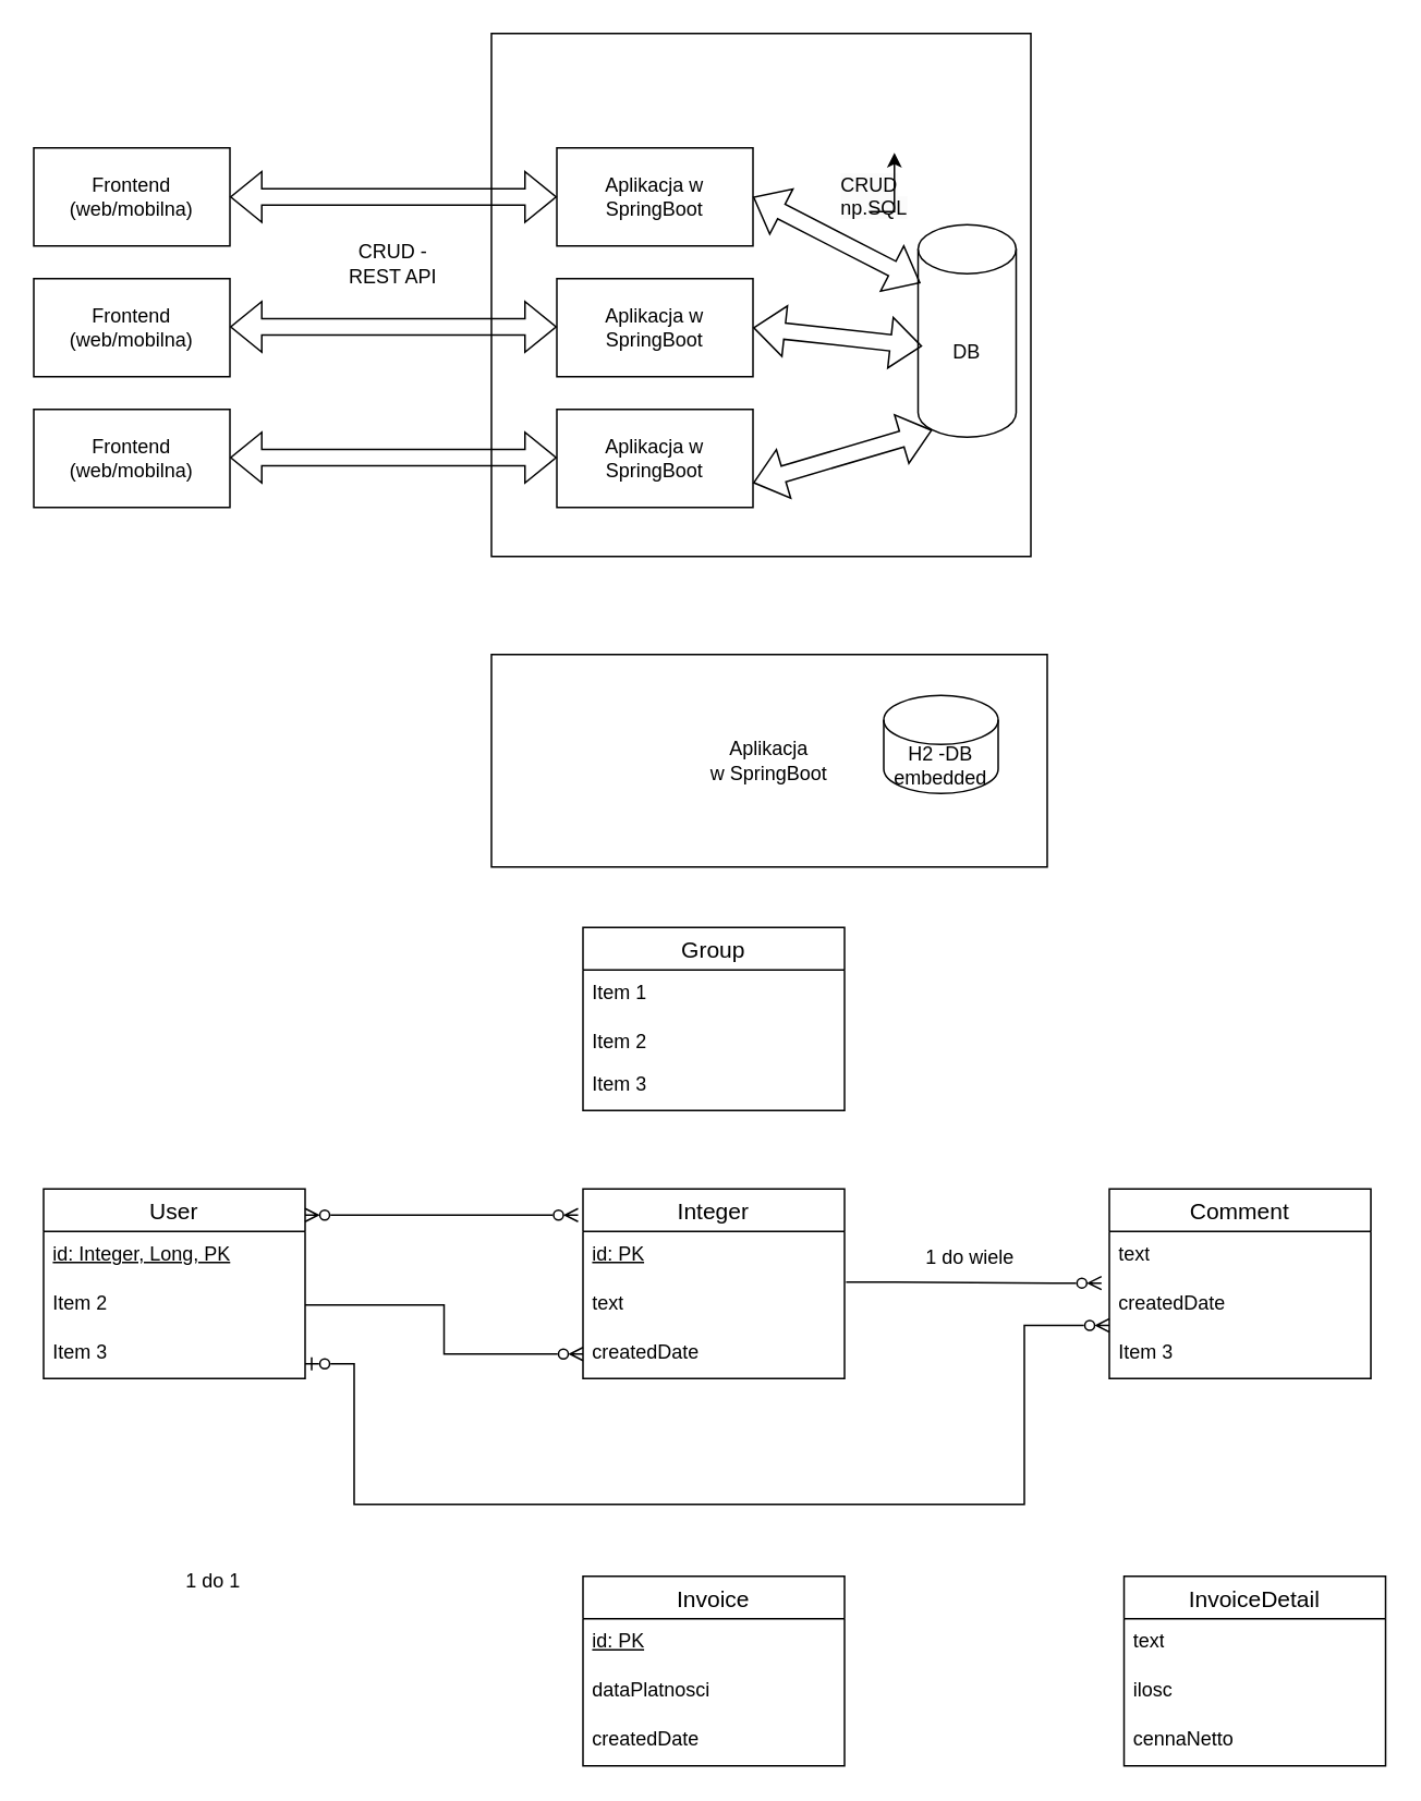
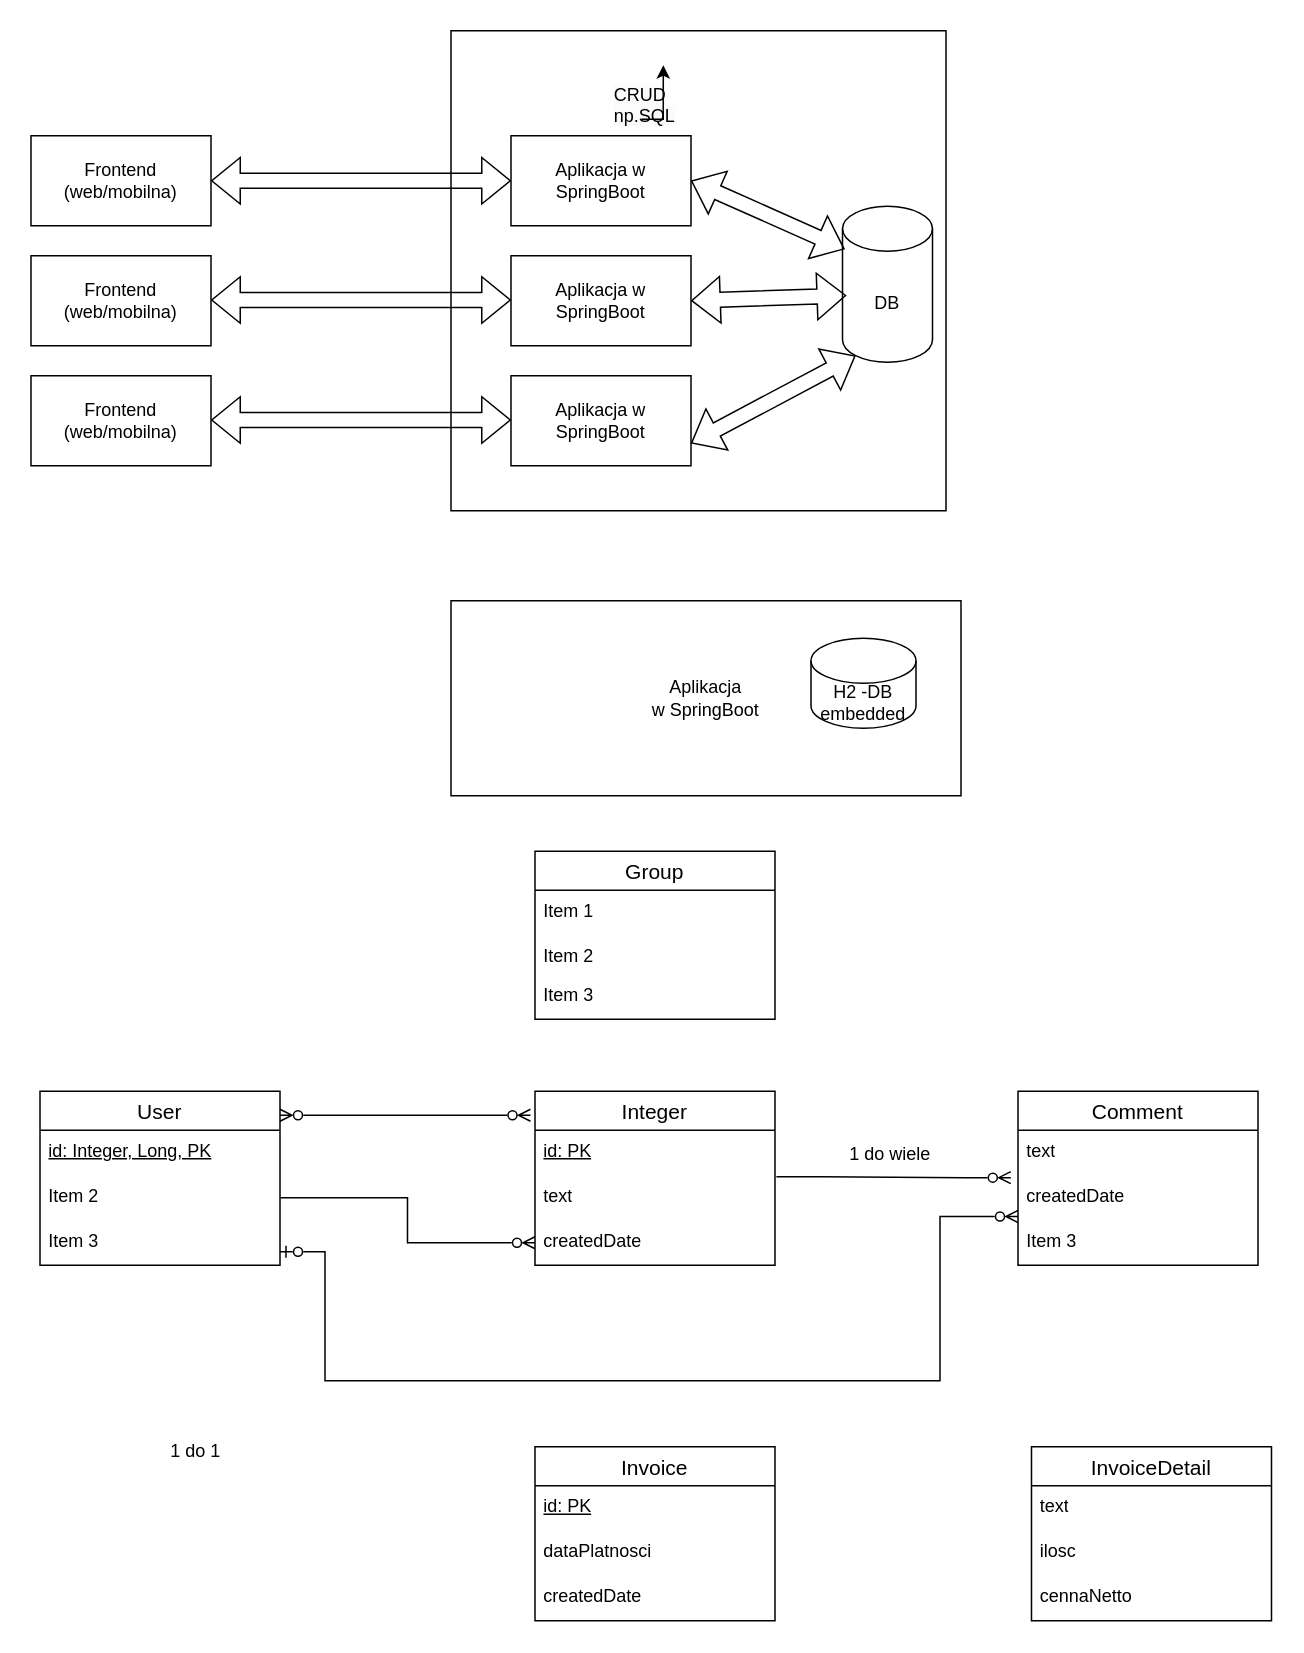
  <mxCell id="0" />
  <mxCell id="1" parent="0" />
  <mxCell id="2" value="" style="rounded=0;whiteSpace=wrap;html=1;" parent="1" vertex="1"><mxGeometry x="300" y="20" width="330" height="320" as="geometry" /></mxCell>
  <mxCell id="3" value="Frontend&lt;br&gt;(web/mobilna)" style="rounded=0;whiteSpace=wrap;html=1;" parent="1" vertex="1"><mxGeometry x="20" y="90" width="120" height="60" as="geometry" /></mxCell>
  <mxCell id="4" value="Aplikacja w SpringBoot" style="rounded=0;whiteSpace=wrap;html=1;" parent="1" vertex="1"><mxGeometry x="340" y="90" width="120" height="60" as="geometry" /></mxCell>
- <mxCell id="5" value="DB" style="shape=cylinder3;whiteSpace=wrap;html=1;boundedLbl=1;backgroundOutline=1;size=15;" parent="1" vertex="1"><mxGeometry x="561" y="137" width="60" height="130" as="geometry" /></mxCell>
+ <mxCell id="5" value="DB" style="shape=cylinder3;whiteSpace=wrap;html=1;boundedLbl=1;backgroundOutline=1;size=15;" parent="1" vertex="1"><mxGeometry x="561" y="137" width="60" height="104" as="geometry" /></mxCell>
  <mxCell id="6" value="" style="shape=flexArrow;endArrow=classic;startArrow=classic;html=1;rounded=0;exitX=1;exitY=0.5;exitDx=0;exitDy=0;entryX=0;entryY=0.5;entryDx=0;entryDy=0;" parent="1" source="3" target="4" edge="1"><mxGeometry width="100" height="100" relative="1" as="geometry"><mxPoint x="320" y="340" as="sourcePoint" /><mxPoint x="420" y="240" as="targetPoint" /></mxGeometry></mxCell>
  <mxCell id="7" value="" style="shape=flexArrow;endArrow=classic;startArrow=classic;html=1;rounded=0;entryX=0.025;entryY=0.275;entryDx=0;entryDy=0;entryPerimeter=0;exitX=1;exitY=0.5;exitDx=0;exitDy=0;" parent="1" source="4" target="5" edge="1"><mxGeometry width="100" height="100" relative="1" as="geometry"><mxPoint x="390" y="340" as="sourcePoint" /><mxPoint x="490" y="240" as="targetPoint" /></mxGeometry></mxCell>
  <mxCell id="8" value="CRUD" style="text;html=1;strokeColor=none;fillColor=none;align=center;verticalAlign=middle;whiteSpace=wrap;rounded=0;" parent="1" vertex="1"><mxGeometry x="20" y="160" width="60" height="30" as="geometry" /></mxCell>
- <mxCell id="9" value="&lt;span style=&quot;color: rgb(0, 0, 0); font-family: Helvetica; font-size: 12px; font-style: normal; font-variant-ligatures: normal; font-variant-caps: normal; font-weight: 400; letter-spacing: normal; orphans: 2; text-align: center; text-indent: 0px; text-transform: none; widows: 2; word-spacing: 0px; -webkit-text-stroke-width: 0px; background-color: rgb(251, 251, 251); text-decoration-thickness: initial; text-decoration-style: initial; text-decoration-color: initial; float: none; display: inline !important;&quot;&gt;CRUD&lt;br&gt;np.SQL&lt;br&gt;&lt;/span&gt;" style="text;whiteSpace=wrap;html=1;" parent="1" vertex="1"><mxGeometry x="512" y="99" width="40" height="30" as="geometry" /></mxCell>
+ <mxCell id="9" value="&lt;span style=&quot;color: rgb(0, 0, 0); font-family: Helvetica; font-size: 12px; font-style: normal; font-variant-ligatures: normal; font-variant-caps: normal; font-weight: 400; letter-spacing: normal; orphans: 2; text-align: center; text-indent: 0px; text-transform: none; widows: 2; word-spacing: 0px; -webkit-text-stroke-width: 0px; background-color: rgb(251, 251, 251); text-decoration-thickness: initial; text-decoration-style: initial; text-decoration-color: initial; float: none; display: inline !important;&quot;&gt;CRUD&lt;br&gt;np.SQL&lt;br&gt;&lt;/span&gt;" style="text;whiteSpace=wrap;html=1;" parent="1" vertex="1"><mxGeometry x="407" y="49" width="40" height="30" as="geometry" /></mxCell>
  <mxCell id="10" value="" style="group" parent="1" vertex="1" connectable="0"><mxGeometry x="300" y="400" width="340" height="130" as="geometry" /></mxCell>
  <mxCell id="11" value="Aplikacja &lt;br&gt;w SpringBoot" style="rounded=0;whiteSpace=wrap;html=1;" parent="10" vertex="1"><mxGeometry width="340" height="130" as="geometry" /></mxCell>
  <mxCell id="12" value="H2 -DB&lt;br&gt;embedded" style="shape=cylinder3;whiteSpace=wrap;html=1;boundedLbl=1;backgroundOutline=1;size=15;" parent="10" vertex="1"><mxGeometry x="240" y="25" width="70" height="60" as="geometry" /></mxCell>
  <mxCell id="13" value="Aplikacja w SpringBoot" style="rounded=0;whiteSpace=wrap;html=1;" parent="1" vertex="1"><mxGeometry x="340" y="170" width="120" height="60" as="geometry" /></mxCell>
  <mxCell id="14" value="Aplikacja w SpringBoot" style="rounded=0;whiteSpace=wrap;html=1;" parent="1" vertex="1"><mxGeometry x="340" y="250" width="120" height="60" as="geometry" /></mxCell>
  <mxCell id="15" value="" style="shape=flexArrow;endArrow=classic;startArrow=classic;html=1;rounded=0;exitX=1;exitY=0.5;exitDx=0;exitDy=0;entryX=0;entryY=0.5;entryDx=0;entryDy=0;" parent="1" edge="1"><mxGeometry width="100" height="100" relative="1" as="geometry"><mxPoint x="140" y="199.5" as="sourcePoint" /><mxPoint x="340" y="199.5" as="targetPoint" /></mxGeometry></mxCell>
  <mxCell id="16" value="" style="shape=flexArrow;endArrow=classic;startArrow=classic;html=1;rounded=0;exitX=1;exitY=0.5;exitDx=0;exitDy=0;entryX=0;entryY=0.5;entryDx=0;entryDy=0;" parent="1" edge="1"><mxGeometry width="100" height="100" relative="1" as="geometry"><mxPoint x="140" y="279.5" as="sourcePoint" /><mxPoint x="340" y="279.5" as="targetPoint" /></mxGeometry></mxCell>
  <mxCell id="17" value="Frontend&lt;br&gt;(web/mobilna)" style="rounded=0;whiteSpace=wrap;html=1;" parent="1" vertex="1"><mxGeometry x="20" y="170" width="120" height="60" as="geometry" /></mxCell>
  <mxCell id="18" value="Frontend&lt;br&gt;(web/mobilna)" style="rounded=0;whiteSpace=wrap;html=1;" parent="1" vertex="1"><mxGeometry x="20" y="250" width="120" height="60" as="geometry" /></mxCell>
  <mxCell id="19" value="" style="shape=flexArrow;endArrow=classic;startArrow=classic;html=1;rounded=0;entryX=0.042;entryY=0.572;entryDx=0;entryDy=0;entryPerimeter=0;exitX=1;exitY=0.5;exitDx=0;exitDy=0;" parent="1" source="13" edge="1" target="5"><mxGeometry width="100" height="100" relative="1" as="geometry"><mxPoint x="470" y="130" as="sourcePoint" /><mxPoint x="570" y="130" as="targetPoint" /></mxGeometry></mxCell>
  <mxCell id="20" value="" style="shape=flexArrow;endArrow=classic;startArrow=classic;html=1;rounded=0;exitX=1;exitY=0.75;exitDx=0;exitDy=0;entryX=0.145;entryY=1;entryDx=0;entryDy=-4.35;entryPerimeter=0;" parent="1" source="14" target="5" edge="1"><mxGeometry width="100" height="100" relative="1" as="geometry"><mxPoint x="480" y="140" as="sourcePoint" /><mxPoint x="567" y="229" as="targetPoint" /></mxGeometry></mxCell>
  <mxCell id="21" value="Integer" style="swimlane;fontStyle=0;childLayout=stackLayout;horizontal=1;startSize=26;horizontalStack=0;resizeParent=1;resizeParentMax=0;resizeLast=0;collapsible=1;marginBottom=0;align=center;fontSize=14;" parent="1" vertex="1"><mxGeometry x="356" y="727" width="160" height="116" as="geometry" /></mxCell>
  <mxCell id="22" value="&lt;u&gt;id: PK&lt;/u&gt;" style="text;strokeColor=none;fillColor=none;spacingLeft=4;spacingRight=4;overflow=hidden;rotatable=0;points=[[0,0.5],[1,0.5]];portConstraint=eastwest;fontSize=12;whiteSpace=wrap;html=1;" parent="21" vertex="1"><mxGeometry y="26" width="160" height="30" as="geometry" /></mxCell>
  <mxCell id="23" value="text" style="text;strokeColor=none;fillColor=none;spacingLeft=4;spacingRight=4;overflow=hidden;rotatable=0;points=[[0,0.5],[1,0.5]];portConstraint=eastwest;fontSize=12;whiteSpace=wrap;html=1;" parent="21" vertex="1"><mxGeometry y="56" width="160" height="30" as="geometry" /></mxCell>
  <mxCell id="24" value="createdDate" style="text;strokeColor=none;fillColor=none;spacingLeft=4;spacingRight=4;overflow=hidden;rotatable=0;points=[[0,0.5],[1,0.5]];portConstraint=eastwest;fontSize=12;whiteSpace=wrap;html=1;" parent="21" vertex="1"><mxGeometry y="86" width="160" height="30" as="geometry" /></mxCell>
  <mxCell id="25" value="Comment" style="swimlane;fontStyle=0;childLayout=stackLayout;horizontal=1;startSize=26;horizontalStack=0;resizeParent=1;resizeParentMax=0;resizeLast=0;collapsible=1;marginBottom=0;align=center;fontSize=14;" parent="1" vertex="1"><mxGeometry x="678" y="727" width="160" height="116" as="geometry" /></mxCell>
  <mxCell id="26" value="text" style="text;strokeColor=none;fillColor=none;spacingLeft=4;spacingRight=4;overflow=hidden;rotatable=0;points=[[0,0.5],[1,0.5]];portConstraint=eastwest;fontSize=12;whiteSpace=wrap;html=1;" parent="25" vertex="1"><mxGeometry y="26" width="160" height="30" as="geometry" /></mxCell>
  <mxCell id="27" value="createdDate" style="text;strokeColor=none;fillColor=none;spacingLeft=4;spacingRight=4;overflow=hidden;rotatable=0;points=[[0,0.5],[1,0.5]];portConstraint=eastwest;fontSize=12;whiteSpace=wrap;html=1;" parent="25" vertex="1"><mxGeometry y="56" width="160" height="30" as="geometry" /></mxCell>
  <mxCell id="28" value="Item 3" style="text;strokeColor=none;fillColor=none;spacingLeft=4;spacingRight=4;overflow=hidden;rotatable=0;points=[[0,0.5],[1,0.5]];portConstraint=eastwest;fontSize=12;whiteSpace=wrap;html=1;" parent="25" vertex="1"><mxGeometry y="86" width="160" height="30" as="geometry" /></mxCell>
- <mxCell id="29" value="CRUD - REST API" style="text;html=1;strokeColor=none;fillColor=none;align=center;verticalAlign=middle;whiteSpace=wrap;rounded=0;" parent="1" vertex="1"><mxGeometry x="210" y="146" width="60" height="30" as="geometry" /></mxCell>
  <mxCell id="30" value="1 do wiele" style="text;html=1;strokeColor=none;fillColor=none;align=center;verticalAlign=middle;whiteSpace=wrap;rounded=0;" parent="1" vertex="1"><mxGeometry x="563" y="754" width="60" height="30" as="geometry" /></mxCell>
  <mxCell id="31" value="" style="edgeStyle=entityRelationEdgeStyle;fontSize=12;html=1;endArrow=ERzeroToMany;rounded=0;entryX=-0.03;entryY=0.053;entryDx=0;entryDy=0;entryPerimeter=0;exitX=1.006;exitY=0.033;exitDx=0;exitDy=0;exitPerimeter=0;endFill=0;startArrow=none;startFill=0;" parent="1" source="23" target="27" edge="1"><mxGeometry width="100" height="100" relative="1" as="geometry"><mxPoint x="500" y="930" as="sourcePoint" /><mxPoint x="600" y="830" as="targetPoint" /></mxGeometry></mxCell>
  <mxCell id="32" value="User" style="swimlane;fontStyle=0;childLayout=stackLayout;horizontal=1;startSize=26;horizontalStack=0;resizeParent=1;resizeParentMax=0;resizeLast=0;collapsible=1;marginBottom=0;align=center;fontSize=14;" parent="1" vertex="1"><mxGeometry x="26" y="727" width="160" height="116" as="geometry" /></mxCell>
  <mxCell id="33" value="&lt;u&gt;id: Integer, Long, PK&lt;/u&gt;" style="text;strokeColor=none;fillColor=none;spacingLeft=4;spacingRight=4;overflow=hidden;rotatable=0;points=[[0,0.5],[1,0.5]];portConstraint=eastwest;fontSize=12;whiteSpace=wrap;html=1;" parent="32" vertex="1"><mxGeometry y="26" width="160" height="30" as="geometry" /></mxCell>
  <mxCell id="34" value="Item 2" style="text;strokeColor=none;fillColor=none;spacingLeft=4;spacingRight=4;overflow=hidden;rotatable=0;points=[[0,0.5],[1,0.5]];portConstraint=eastwest;fontSize=12;whiteSpace=wrap;html=1;" parent="32" vertex="1"><mxGeometry y="56" width="160" height="30" as="geometry" /></mxCell>
  <mxCell id="35" value="Item 3" style="text;strokeColor=none;fillColor=none;spacingLeft=4;spacingRight=4;overflow=hidden;rotatable=0;points=[[0,0.5],[1,0.5]];portConstraint=eastwest;fontSize=12;whiteSpace=wrap;html=1;" parent="32" vertex="1"><mxGeometry y="86" width="160" height="30" as="geometry" /></mxCell>
  <mxCell id="36" value="1 do 1" style="text;html=1;strokeColor=none;fillColor=none;align=center;verticalAlign=middle;whiteSpace=wrap;rounded=0;" parent="1" vertex="1"><mxGeometry x="100" y="952" width="60" height="30" as="geometry" /></mxCell>
  <mxCell id="37" style="edgeStyle=orthogonalEdgeStyle;rounded=0;orthogonalLoop=1;jettySize=auto;html=1;exitX=1;exitY=0.5;exitDx=0;exitDy=0;endArrow=ERzeroToMany;endFill=0;entryX=0;entryY=0.5;entryDx=0;entryDy=0;" parent="1" source="34" target="24" edge="1"><mxGeometry relative="1" as="geometry"><mxPoint x="289" y="854" as="targetPoint" /><Array as="points" /></mxGeometry></mxCell>
  <mxCell id="38" style="edgeStyle=orthogonalEdgeStyle;rounded=0;orthogonalLoop=1;jettySize=auto;html=1;endArrow=ERzeroToMany;endFill=0;startArrow=ERzeroToOne;startFill=0;entryX=0;entryY=-0.083;entryDx=0;entryDy=0;entryPerimeter=0;" parent="1" source="35" target="28" edge="1"><mxGeometry relative="1" as="geometry"><Array as="points"><mxPoint x="216" y="834" /><mxPoint x="216" y="920" /><mxPoint x="626" y="920" /><mxPoint x="626" y="811" /></Array><mxPoint x="216" y="863" as="sourcePoint" /><mxPoint x="646" y="805" as="targetPoint" /></mxGeometry></mxCell>
  <mxCell id="39" value="Group" style="swimlane;fontStyle=0;childLayout=stackLayout;horizontal=1;startSize=26;horizontalStack=0;resizeParent=1;resizeParentMax=0;resizeLast=0;collapsible=1;marginBottom=0;align=center;fontSize=14;" parent="1" vertex="1"><mxGeometry x="356" y="567" width="160" height="112" as="geometry" /></mxCell>
  <mxCell id="40" value="Item 1" style="text;strokeColor=none;fillColor=none;spacingLeft=4;spacingRight=4;overflow=hidden;rotatable=0;points=[[0,0.5],[1,0.5]];portConstraint=eastwest;fontSize=12;whiteSpace=wrap;html=1;" parent="39" vertex="1"><mxGeometry y="26" width="160" height="30" as="geometry" /></mxCell>
  <mxCell id="41" value="Item 2" style="text;strokeColor=none;fillColor=none;spacingLeft=4;spacingRight=4;overflow=hidden;rotatable=0;points=[[0,0.5],[1,0.5]];portConstraint=eastwest;fontSize=12;whiteSpace=wrap;html=1;" parent="39" vertex="1"><mxGeometry y="56" width="160" height="26" as="geometry" /></mxCell>
  <mxCell id="42" value="Item 3" style="text;strokeColor=none;fillColor=none;spacingLeft=4;spacingRight=4;overflow=hidden;rotatable=0;points=[[0,0.5],[1,0.5]];portConstraint=eastwest;fontSize=12;whiteSpace=wrap;html=1;" parent="39" vertex="1"><mxGeometry y="82" width="160" height="30" as="geometry" /></mxCell>
  <mxCell id="43" style="edgeStyle=orthogonalEdgeStyle;rounded=0;orthogonalLoop=1;jettySize=auto;html=1;endArrow=ERzeroToMany;endFill=0;startArrow=ERzeroToMany;startFill=0;exitX=1;exitY=0.138;exitDx=0;exitDy=0;exitPerimeter=0;" parent="1" edge="1" source="32"><mxGeometry relative="1" as="geometry"><mxPoint x="210" y="771" as="sourcePoint" /><mxPoint x="353" y="743" as="targetPoint" /></mxGeometry></mxCell>
  <mxCell id="44" value="Invoice" style="swimlane;fontStyle=0;childLayout=stackLayout;horizontal=1;startSize=26;horizontalStack=0;resizeParent=1;resizeParentMax=0;resizeLast=0;collapsible=1;marginBottom=0;align=center;fontSize=14;" parent="1" vertex="1"><mxGeometry x="356" y="964" width="160" height="116" as="geometry" /></mxCell>
  <mxCell id="45" value="&lt;u&gt;id: PK&lt;/u&gt;" style="text;strokeColor=none;fillColor=none;spacingLeft=4;spacingRight=4;overflow=hidden;rotatable=0;points=[[0,0.5],[1,0.5]];portConstraint=eastwest;fontSize=12;whiteSpace=wrap;html=1;" parent="44" vertex="1"><mxGeometry y="26" width="160" height="30" as="geometry" /></mxCell>
  <mxCell id="46" value="dataPlatnosci" style="text;strokeColor=none;fillColor=none;spacingLeft=4;spacingRight=4;overflow=hidden;rotatable=0;points=[[0,0.5],[1,0.5]];portConstraint=eastwest;fontSize=12;whiteSpace=wrap;html=1;" parent="44" vertex="1"><mxGeometry y="56" width="160" height="30" as="geometry" /></mxCell>
  <mxCell id="47" value="createdDate" style="text;strokeColor=none;fillColor=none;spacingLeft=4;spacingRight=4;overflow=hidden;rotatable=0;points=[[0,0.5],[1,0.5]];portConstraint=eastwest;fontSize=12;whiteSpace=wrap;html=1;" parent="44" vertex="1"><mxGeometry y="86" width="160" height="30" as="geometry" /></mxCell>
  <mxCell id="48" value="InvoiceDetail" style="swimlane;fontStyle=0;childLayout=stackLayout;horizontal=1;startSize=26;horizontalStack=0;resizeParent=1;resizeParentMax=0;resizeLast=0;collapsible=1;marginBottom=0;align=center;fontSize=14;" parent="1" vertex="1"><mxGeometry x="687" y="964" width="160" height="116" as="geometry" /></mxCell>
  <mxCell id="49" value="text" style="text;strokeColor=none;fillColor=none;spacingLeft=4;spacingRight=4;overflow=hidden;rotatable=0;points=[[0,0.5],[1,0.5]];portConstraint=eastwest;fontSize=12;whiteSpace=wrap;html=1;" parent="48" vertex="1"><mxGeometry y="26" width="160" height="30" as="geometry" /></mxCell>
  <mxCell id="50" value="ilosc" style="text;strokeColor=none;fillColor=none;spacingLeft=4;spacingRight=4;overflow=hidden;rotatable=0;points=[[0,0.5],[1,0.5]];portConstraint=eastwest;fontSize=12;whiteSpace=wrap;html=1;" parent="48" vertex="1"><mxGeometry y="56" width="160" height="30" as="geometry" /></mxCell>
  <mxCell id="51" value="cennaNetto" style="text;strokeColor=none;fillColor=none;spacingLeft=4;spacingRight=4;overflow=hidden;rotatable=0;points=[[0,0.5],[1,0.5]];portConstraint=eastwest;fontSize=12;whiteSpace=wrap;html=1;" parent="48" vertex="1"><mxGeometry y="86" width="160" height="30" as="geometry" /></mxCell>
  <mxCell id="52" style="edgeStyle=orthogonalEdgeStyle;rounded=0;orthogonalLoop=1;jettySize=auto;html=1;exitX=0.5;exitY=1;exitDx=0;exitDy=0;entryX=0.863;entryY=-0.2;entryDx=0;entryDy=0;entryPerimeter=0;" edge="1" parent="1" source="9" target="9"><mxGeometry relative="1" as="geometry" /></mxCell>
